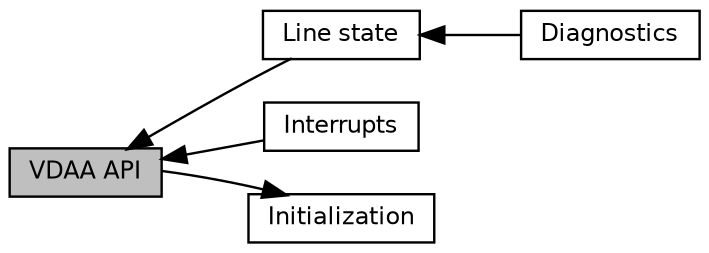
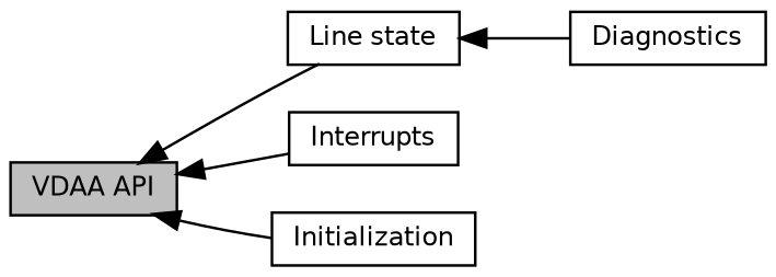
  digraph {
    rankdir=LR
    node [color=black fillcolor=white fontname=Helvetica fontsize=10 shape=record style=filled]
    edge [dir=back fontname=Helvetica fontsize=10 labelfontname=Helvetica labelfontsize=10 shape=plaintext style=solid]
    n1 [height=0.2 label=Diagnostics width=0.4]
    n2 [height=0.2 label="Line state" width=0.4]
    n3 [fillcolor=grey75 fontcolor=black height=0.2 label="VDAA API" width=0.4]
    n4 [height=0.2 label=Interrupts width=0.4]
    n5 [height=0.2 label=Initialization width=0.4]
    n2 -> n1
    n3 -> n2
    n3 -> n4
-   n5 -> n3
+   n3 -> n5
  }
